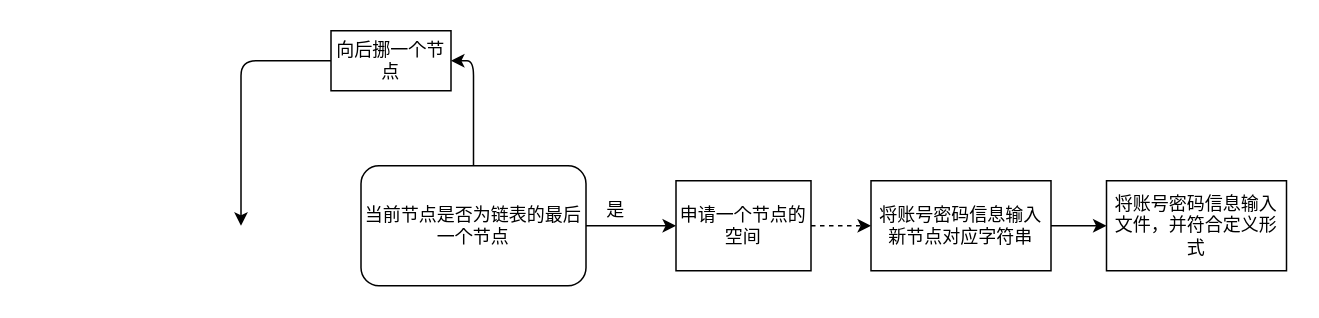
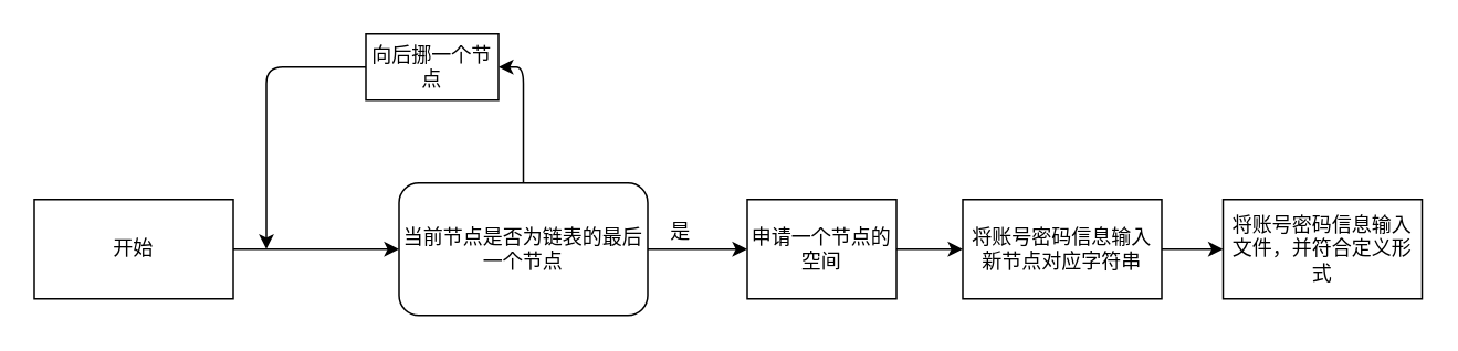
  <mxCell id="0" />
  <mxCell id="1" parent="0" />
+ <mxCell id="2" value="开始" style="rounded=0;whiteSpace=wrap;html=1;" vertex="1" parent="1"><mxGeometry x="20" y="120" width="120" height="60" as="geometry" /></mxCell>
  <mxCell id="3" value="当前节点是否为链表的最后一个节点" style="whiteSpace=wrap;html=1;rounded=1;" vertex="1" parent="1"><mxGeometry x="240" y="110" width="150" height="80" as="geometry" /></mxCell>
  <mxCell id="4" value="" style="endArrow=classic;html=1;exitX=1;exitY=0.5;exitDx=0;exitDy=0;" edge="1" parent="1" source="3"><mxGeometry width="50" height="50" relative="1" as="geometry"><mxPoint x="420" y="260" as="sourcePoint" /><mxPoint x="450" y="150" as="targetPoint" /></mxGeometry></mxCell>
  <mxCell id="5" value="是" style="text;html=1;strokeColor=none;fillColor=none;align=center;verticalAlign=middle;whiteSpace=wrap;rounded=0;" vertex="1" parent="1"><mxGeometry x="390" y="130" width="40" height="20" as="geometry" /></mxCell>
+ <mxCell id="6" value="" style="endArrow=classic;html=1;exitX=1;exitY=0.5;exitDx=0;exitDy=0;entryX=0;entryY=0.5;entryDx=0;entryDy=0;" edge="1" parent="1" source="2" target="3"><mxGeometry width="50" height="50" relative="1" as="geometry"><mxPoint x="600" y="160" as="sourcePoint" /><mxPoint x="650" y="110" as="targetPoint" /></mxGeometry></mxCell>
  <mxCell id="7" value="" style="endArrow=classic;html=1;exitX=0.5;exitY=0;exitDx=0;exitDy=0;" edge="1" parent="1" source="3"><mxGeometry width="50" height="50" relative="1" as="geometry"><mxPoint x="600" y="160" as="sourcePoint" /><mxPoint x="300" y="40" as="targetPoint" /><Array as="points"><mxPoint x="315" y="40" /></Array></mxGeometry></mxCell>
  <mxCell id="8" value="向后挪一个节点" style="rounded=0;whiteSpace=wrap;html=1;" vertex="1" parent="1"><mxGeometry x="220" y="20" width="80" height="40" as="geometry" /></mxCell>
  <mxCell id="9" value="" style="endArrow=classic;html=1;exitX=0;exitY=0.5;exitDx=0;exitDy=0;" edge="1" parent="1" source="8"><mxGeometry width="50" height="50" relative="1" as="geometry"><mxPoint x="600" y="60" as="sourcePoint" /><mxPoint x="160" y="150" as="targetPoint" /><Array as="points"><mxPoint x="160" y="40" /></Array></mxGeometry></mxCell>
  <mxCell id="10" value="申请一个节点的空间" style="rounded=0;whiteSpace=wrap;html=1;" vertex="1" parent="1"><mxGeometry x="450" y="120" width="90" height="60" as="geometry" /></mxCell>
  <mxCell id="11" value="将账号密码信息输入新节点对应字符串" style="rounded=0;whiteSpace=wrap;html=1;" vertex="1" parent="1"><mxGeometry x="580" y="120" width="120" height="60" as="geometry" /></mxCell>
  <mxCell id="12" value="&lt;span&gt;将账号密码信息输入文件，并符合定义形式&lt;/span&gt;" style="rounded=0;whiteSpace=wrap;html=1;" vertex="1" parent="1"><mxGeometry x="737" y="120" width="120" height="60" as="geometry" /></mxCell>
- <mxCell id="13" value="" style="endArrow=classic;html=1;exitX=1;exitY=0.5;exitDx=0;exitDy=0;entryX=0;entryY=0.5;entryDx=0;entryDy=0;dashed=1;" edge="1" parent="1" source="10" target="11"><mxGeometry width="50" height="50" relative="1" as="geometry"><mxPoint x="600" y="60" as="sourcePoint" /><mxPoint x="650" y="10" as="targetPoint" /></mxGeometry></mxCell>
+ <mxCell id="13" value="" style="endArrow=classic;html=1;exitX=1;exitY=0.5;exitDx=0;exitDy=0;entryX=0;entryY=0.5;entryDx=0;entryDy=0;" edge="1" parent="1" source="10" target="11"><mxGeometry width="50" height="50" relative="1" as="geometry"><mxPoint x="600" y="60" as="sourcePoint" /><mxPoint x="650" y="10" as="targetPoint" /></mxGeometry></mxCell>
  <mxCell id="14" value="" style="endArrow=classic;html=1;exitX=1;exitY=0.5;exitDx=0;exitDy=0;entryX=0;entryY=0.5;entryDx=0;entryDy=0;" edge="1" parent="1" source="11" target="12"><mxGeometry width="50" height="50" relative="1" as="geometry"><mxPoint x="600" y="60" as="sourcePoint" /><mxPoint x="650" y="10" as="targetPoint" /></mxGeometry></mxCell>
